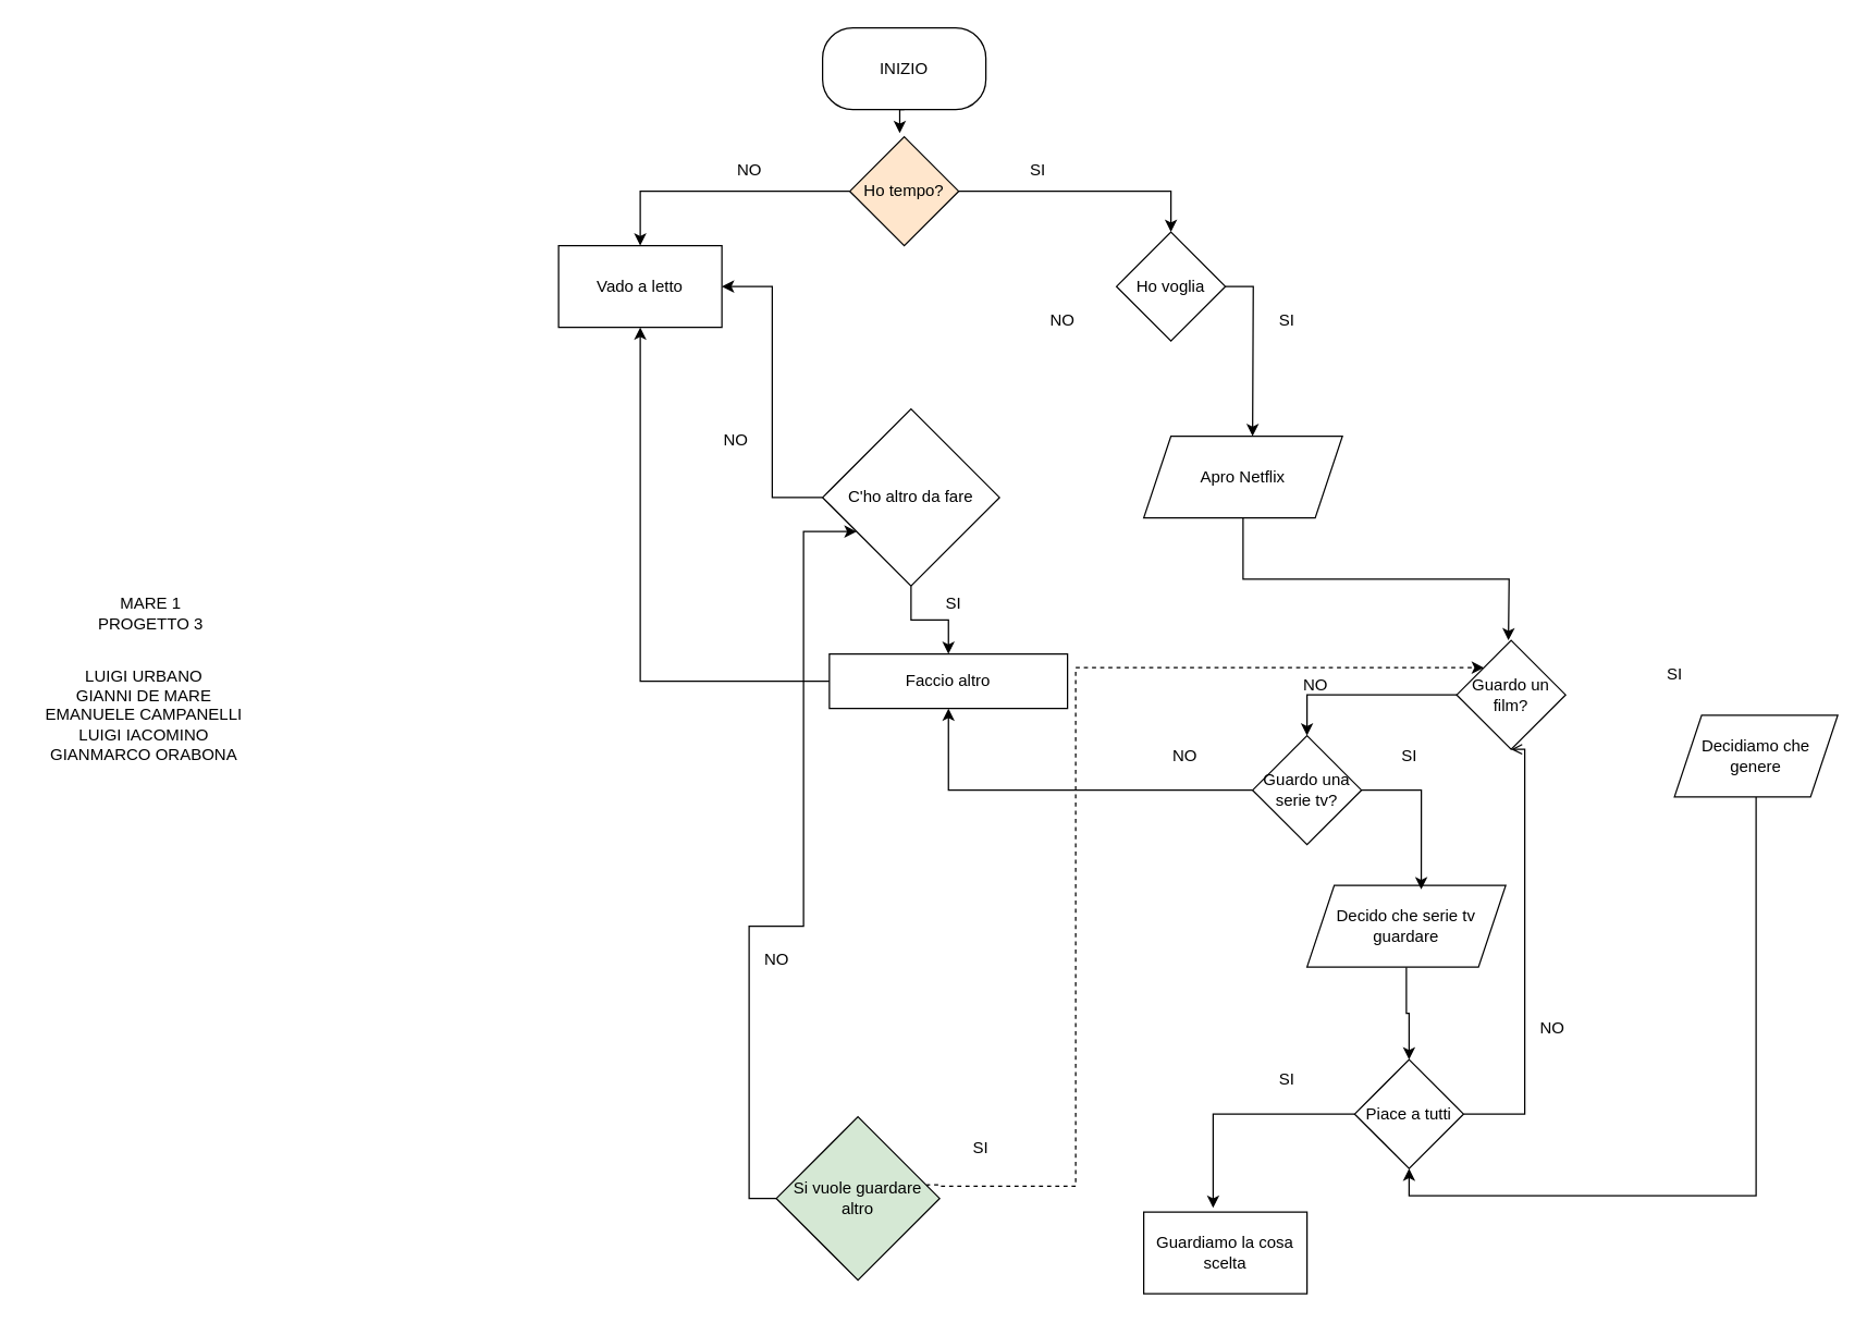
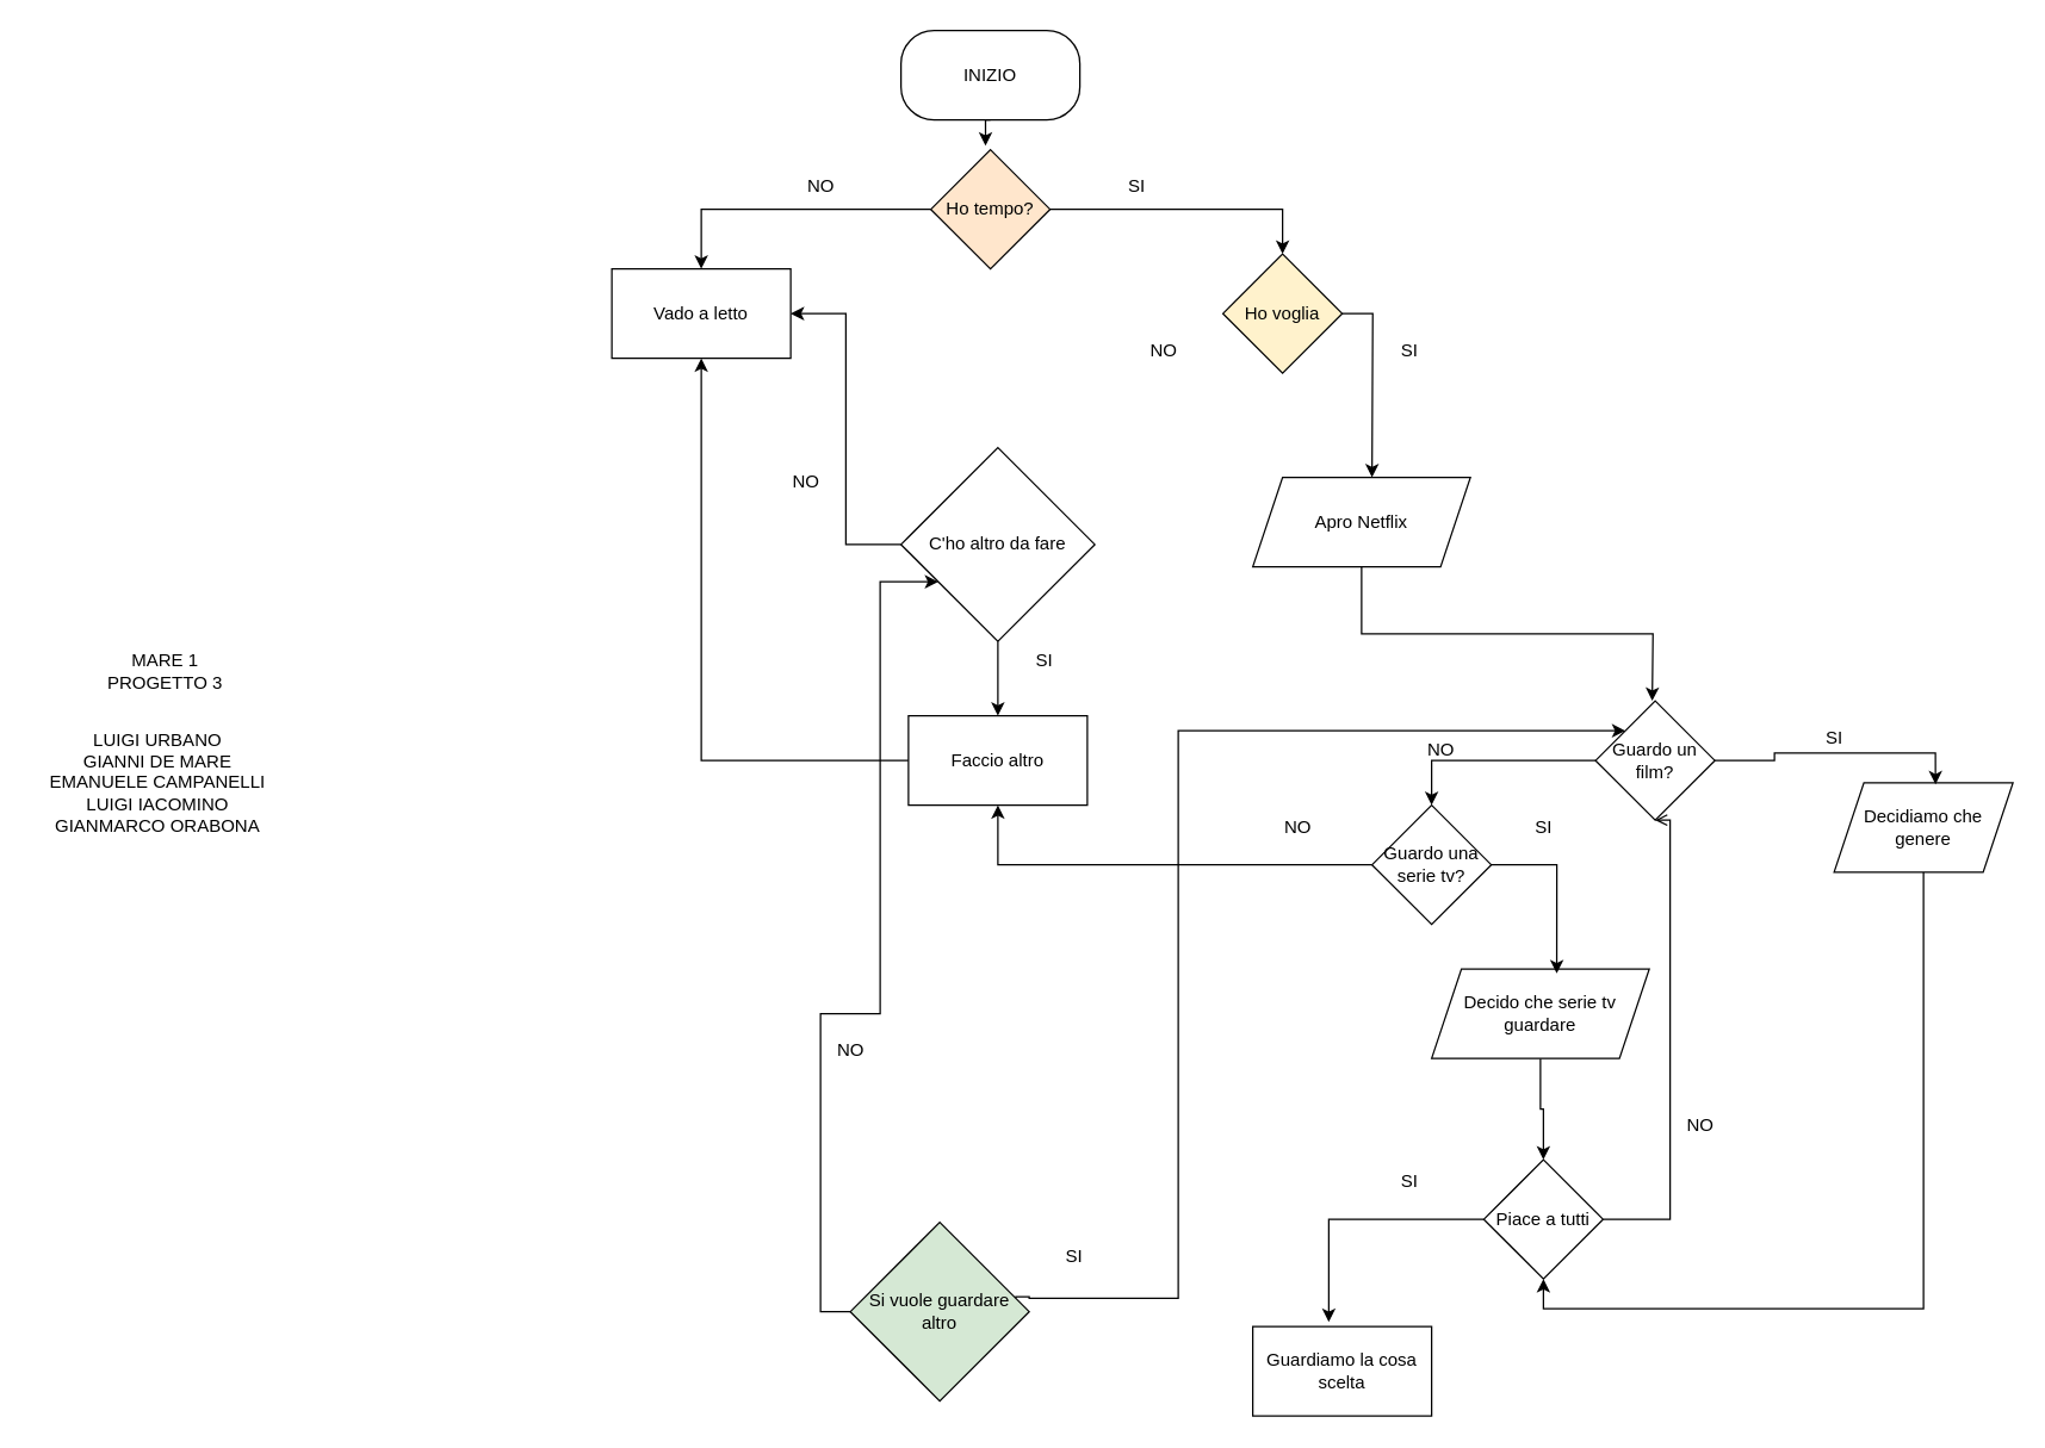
  <mxCell id="0" />
  <mxCell id="1" parent="0" />
  <mxCell id="2" value="INIZIO" style="rounded=1;whiteSpace=wrap;html=1;arcSize=37;" vertex="1" parent="1"><mxGeometry x="604" y="20" width="120" height="60" as="geometry" /></mxCell>
  <mxCell id="3" style="edgeStyle=orthogonalEdgeStyle;rounded=0;orthogonalLoop=1;jettySize=auto;html=1;exitX=0.5;exitY=1;exitDx=0;exitDy=0;entryX=0.5;entryY=0;entryDx=0;entryDy=0;" edge="1" parent="1" source="4"><mxGeometry relative="1" as="geometry"><mxPoint x="1108" y="470" as="targetPoint" /></mxGeometry></mxCell>
  <mxCell id="4" value="Apro Netflix" style="shape=parallelogram;perimeter=parallelogramPerimeter;whiteSpace=wrap;html=1;fixedSize=1;" vertex="1" parent="1"><mxGeometry x="840" y="320" width="146" height="60" as="geometry" /></mxCell>
  <mxCell id="5" value="SI" style="text;html=1;align=center;verticalAlign=middle;resizable=0;points=[];autosize=1;strokeColor=none;fillColor=none;" vertex="1" parent="1"><mxGeometry x="747" y="110" width="30" height="30" as="geometry" /></mxCell>
  <mxCell id="6" value="NO" style="text;html=1;align=center;verticalAlign=middle;resizable=0;points=[];autosize=1;strokeColor=none;fillColor=none;" vertex="1" parent="1"><mxGeometry x="530" y="110" width="40" height="30" as="geometry" /></mxCell>
  <mxCell id="7" value="" style="edgeStyle=orthogonalEdgeStyle;rounded=0;orthogonalLoop=1;jettySize=auto;html=1;exitX=0.5;exitY=1;exitDx=0;exitDy=0;entryX=0.459;entryY=-0.033;entryDx=0;entryDy=0;entryPerimeter=0;" edge="1" parent="1" source="2" target="9"><mxGeometry relative="1" as="geometry"><mxPoint x="664" y="80" as="sourcePoint" /><mxPoint x="663" y="238" as="targetPoint" /></mxGeometry></mxCell>
  <mxCell id="8" style="edgeStyle=orthogonalEdgeStyle;rounded=0;orthogonalLoop=1;jettySize=auto;html=1;exitX=0;exitY=0.5;exitDx=0;exitDy=0;entryX=0.5;entryY=0;entryDx=0;entryDy=0;" edge="1" parent="1" source="9" target="13"><mxGeometry relative="1" as="geometry" /></mxCell>
  <mxCell id="9" value="Ho tempo?" style="rhombus;whiteSpace=wrap;html=1;fillColor=#ffe6cc;" vertex="1" parent="1"><mxGeometry x="624" y="100" width="80" height="80" as="geometry" /></mxCell>
  <mxCell id="10" style="edgeStyle=orthogonalEdgeStyle;rounded=0;orthogonalLoop=1;jettySize=auto;html=1;exitX=1;exitY=0.5;exitDx=0;exitDy=0;" edge="1" parent="1" source="11"><mxGeometry relative="1" as="geometry"><mxPoint x="920" y="320" as="targetPoint" /></mxGeometry></mxCell>
- <mxCell id="11" value="Ho voglia" style="rhombus;whiteSpace=wrap;html=1;" vertex="1" parent="1"><mxGeometry x="820" y="170" width="80" height="80" as="geometry" /></mxCell>
+ <mxCell id="11" value="Ho voglia" style="rhombus;whiteSpace=wrap;html=1;fillColor=#fff2cc;" vertex="1" parent="1"><mxGeometry x="820" y="170" width="80" height="80" as="geometry" /></mxCell>
  <mxCell id="12" style="edgeStyle=orthogonalEdgeStyle;rounded=0;orthogonalLoop=1;jettySize=auto;html=1;exitX=1;exitY=0.5;exitDx=0;exitDy=0;entryX=0.5;entryY=0;entryDx=0;entryDy=0;" edge="1" parent="1" source="9" target="11"><mxGeometry relative="1" as="geometry" /></mxCell>
  <mxCell id="13" value="Vado a letto" style="rounded=0;whiteSpace=wrap;html=1;" vertex="1" parent="1"><mxGeometry x="410" y="180" width="120" height="60" as="geometry" /></mxCell>
  <mxCell id="14" value="NO" style="text;html=1;align=center;verticalAlign=middle;resizable=0;points=[];autosize=1;strokeColor=none;fillColor=none;" vertex="1" parent="1"><mxGeometry x="760" y="220" width="40" height="30" as="geometry" /></mxCell>
  <mxCell id="15" value="SI" style="text;html=1;align=center;verticalAlign=middle;resizable=0;points=[];autosize=1;strokeColor=none;fillColor=none;" vertex="1" parent="1"><mxGeometry x="930" y="220" width="30" height="30" as="geometry" /></mxCell>
  <mxCell id="16" style="edgeStyle=orthogonalEdgeStyle;rounded=0;orthogonalLoop=1;jettySize=auto;html=1;exitX=0.5;exitY=1;exitDx=0;exitDy=0;entryX=0.5;entryY=0;entryDx=0;entryDy=0;" edge="1" parent="1" source="17" target="21"><mxGeometry relative="1" as="geometry" /></mxCell>
  <mxCell id="17" value="C'ho altro da fare" style="rhombus;whiteSpace=wrap;html=1;" vertex="1" parent="1"><mxGeometry x="604" y="300" width="130" height="130" as="geometry" /></mxCell>
  <mxCell id="18" style="edgeStyle=orthogonalEdgeStyle;rounded=0;orthogonalLoop=1;jettySize=auto;html=1;exitX=0;exitY=0.5;exitDx=0;exitDy=0;entryX=1;entryY=0.5;entryDx=0;entryDy=0;" edge="1" parent="1" source="17" target="13"><mxGeometry relative="1" as="geometry" /></mxCell>
  <mxCell id="19" value="NO" style="text;html=1;align=center;verticalAlign=middle;resizable=0;points=[];autosize=1;strokeColor=none;fillColor=none;" vertex="1" parent="1"><mxGeometry x="520" y="308" width="40" height="30" as="geometry" /></mxCell>
  <mxCell id="20" style="edgeStyle=orthogonalEdgeStyle;rounded=0;orthogonalLoop=1;jettySize=auto;html=1;exitX=0;exitY=0.5;exitDx=0;exitDy=0;entryX=0.5;entryY=1;entryDx=0;entryDy=0;" edge="1" parent="1" source="21" target="13"><mxGeometry relative="1" as="geometry" /></mxCell>
- <mxCell id="21" value="Faccio altro" style="rounded=0;whiteSpace=wrap;html=1;" vertex="1" parent="1"><mxGeometry x="609" y="480" width="175" height="40" as="geometry" /></mxCell>
+ <mxCell id="21" value="Faccio altro" style="rounded=0;whiteSpace=wrap;html=1;" vertex="1" parent="1"><mxGeometry x="609" y="480" width="120" height="60" as="geometry" /></mxCell>
  <mxCell id="22" value="SI" style="text;html=1;align=center;verticalAlign=middle;resizable=0;points=[];autosize=1;strokeColor=none;fillColor=none;" vertex="1" parent="1"><mxGeometry x="685" y="428" width="30" height="30" as="geometry" /></mxCell>
  <mxCell id="23" style="edgeStyle=orthogonalEdgeStyle;rounded=0;orthogonalLoop=1;jettySize=auto;html=1;exitX=0;exitY=0.5;exitDx=0;exitDy=0;entryX=0.5;entryY=0;entryDx=0;entryDy=0;" edge="1" parent="1" source="24" target="28"><mxGeometry relative="1" as="geometry" /></mxCell>
  <mxCell id="24" value="Guardo un film?" style="rhombus;whiteSpace=wrap;html=1;" vertex="1" parent="1"><mxGeometry x="1070" y="470" width="80" height="80" as="geometry" /></mxCell>
  <mxCell id="25" value="SI" style="text;html=1;align=center;verticalAlign=middle;resizable=0;points=[];autosize=1;strokeColor=none;fillColor=none;" vertex="1" parent="1"><mxGeometry x="1215" y="480" width="30" height="30" as="geometry" /></mxCell>
  <mxCell id="26" value="NO" style="text;html=1;align=center;verticalAlign=middle;resizable=0;points=[];autosize=1;strokeColor=none;fillColor=none;" vertex="1" parent="1"><mxGeometry x="946" y="488" width="40" height="30" as="geometry" /></mxCell>
  <mxCell id="27" style="edgeStyle=orthogonalEdgeStyle;rounded=0;orthogonalLoop=1;jettySize=auto;html=1;exitX=0;exitY=0.5;exitDx=0;exitDy=0;entryX=0.5;entryY=1;entryDx=0;entryDy=0;" edge="1" parent="1" source="28" target="21"><mxGeometry relative="1" as="geometry" /></mxCell>
  <mxCell id="28" value="Guardo una serie tv?" style="rhombus;whiteSpace=wrap;html=1;" vertex="1" parent="1"><mxGeometry x="920" y="540" width="80" height="80" as="geometry" /></mxCell>
  <mxCell id="29" value="NO" style="text;html=1;align=center;verticalAlign=middle;resizable=0;points=[];autosize=1;strokeColor=none;fillColor=none;" vertex="1" parent="1"><mxGeometry x="850" y="540" width="40" height="30" as="geometry" /></mxCell>
  <mxCell id="30" value="SI" style="text;html=1;align=center;verticalAlign=middle;resizable=0;points=[];autosize=1;strokeColor=none;fillColor=none;" vertex="1" parent="1"><mxGeometry x="1020" y="540" width="30" height="30" as="geometry" /></mxCell>
  <mxCell id="31" style="edgeStyle=orthogonalEdgeStyle;rounded=0;orthogonalLoop=1;jettySize=auto;html=1;exitX=0.5;exitY=1;exitDx=0;exitDy=0;entryX=0.5;entryY=0;entryDx=0;entryDy=0;" edge="1" parent="1" source="32" target="35"><mxGeometry relative="1" as="geometry" /></mxCell>
  <mxCell id="32" value="Decido che serie tv guardare" style="shape=parallelogram;perimeter=parallelogramPerimeter;whiteSpace=wrap;html=1;fixedSize=1;" vertex="1" parent="1"><mxGeometry x="960" y="650" width="146" height="60" as="geometry" /></mxCell>
  <mxCell id="33" style="edgeStyle=orthogonalEdgeStyle;rounded=0;orthogonalLoop=1;jettySize=auto;html=1;exitX=1;exitY=0.5;exitDx=0;exitDy=0;entryX=0.575;entryY=0.05;entryDx=0;entryDy=0;entryPerimeter=0;" edge="1" parent="1" source="28" target="32"><mxGeometry relative="1" as="geometry" /></mxCell>
  <mxCell id="34" style="edgeStyle=orthogonalEdgeStyle;rounded=0;orthogonalLoop=1;jettySize=auto;html=1;exitX=1;exitY=0.5;exitDx=0;exitDy=0;entryX=0.5;entryY=1;entryDx=0;entryDy=0;endArrow=open;" edge="1" parent="1" source="35" target="24"><mxGeometry relative="1" as="geometry"><Array as="points"><mxPoint x="1120" y="818" /><mxPoint x="1120" y="550" /></Array></mxGeometry></mxCell>
  <mxCell id="35" value="Piace a tutti" style="rhombus;whiteSpace=wrap;html=1;" vertex="1" parent="1"><mxGeometry x="995" y="778" width="80" height="80" as="geometry" /></mxCell>
  <mxCell id="36" value="NO" style="text;html=1;align=center;verticalAlign=middle;resizable=0;points=[];autosize=1;strokeColor=none;fillColor=none;" vertex="1" parent="1"><mxGeometry x="1120" y="740" width="40" height="30" as="geometry" /></mxCell>
  <mxCell id="37" value="SI" style="text;html=1;align=center;verticalAlign=middle;resizable=0;points=[];autosize=1;strokeColor=none;fillColor=none;" vertex="1" parent="1"><mxGeometry x="930" y="778" width="30" height="30" as="geometry" /></mxCell>
  <mxCell id="38" value="Guardiamo la cosa scelta" style="rounded=0;whiteSpace=wrap;html=1;" vertex="1" parent="1"><mxGeometry x="840" y="890" width="120" height="60" as="geometry" /></mxCell>
  <mxCell id="39" style="edgeStyle=orthogonalEdgeStyle;rounded=0;orthogonalLoop=1;jettySize=auto;html=1;exitX=0;exitY=0.5;exitDx=0;exitDy=0;entryX=0.425;entryY=-0.05;entryDx=0;entryDy=0;entryPerimeter=0;" edge="1" parent="1" source="35" target="38"><mxGeometry relative="1" as="geometry" /></mxCell>
  <mxCell id="40" style="edgeStyle=orthogonalEdgeStyle;rounded=0;orthogonalLoop=1;jettySize=auto;html=1;exitX=0.5;exitY=1;exitDx=0;exitDy=0;entryX=0.5;entryY=1;entryDx=0;entryDy=0;" edge="1" parent="1" source="41" target="35"><mxGeometry relative="1" as="geometry" /></mxCell>
  <mxCell id="41" value="Decidiamo che genere" style="shape=parallelogram;perimeter=parallelogramPerimeter;whiteSpace=wrap;html=1;fixedSize=1;" vertex="1" parent="1"><mxGeometry x="1230" y="525" width="120" height="60" as="geometry" /></mxCell>
- <mxCell id="43" style="edgeStyle=orthogonalEdgeStyle;rounded=0;orthogonalLoop=1;jettySize=auto;html=1;exitX=0.925;exitY=0.425;exitDx=0;exitDy=0;entryX=0;entryY=0;entryDx=0;entryDy=0;exitPerimeter=0;dashed=1;" edge="1" parent="1" source="45" target="24"><mxGeometry relative="1" as="geometry"><mxPoint x="360" y="870" as="sourcePoint" /><mxPoint x="870" y="480" as="targetPoint" /><Array as="points"><mxPoint x="681" y="870" /><mxPoint x="690" y="870" /><mxPoint x="690" y="871" /><mxPoint x="790" y="871" /><mxPoint x="790" y="490" /></Array></mxGeometry></mxCell>
+ <mxCell id="42" style="edgeStyle=orthogonalEdgeStyle;rounded=0;orthogonalLoop=1;jettySize=auto;html=1;exitX=1;exitY=0.5;exitDx=0;exitDy=0;entryX=0.567;entryY=0.017;entryDx=0;entryDy=0;entryPerimeter=0;" edge="1" parent="1" source="24" target="41"><mxGeometry relative="1" as="geometry" /></mxCell>
+ <mxCell id="43" style="edgeStyle=orthogonalEdgeStyle;rounded=0;orthogonalLoop=1;jettySize=auto;html=1;exitX=0.925;exitY=0.425;exitDx=0;exitDy=0;entryX=0;entryY=0;entryDx=0;entryDy=0;exitPerimeter=0;" edge="1" parent="1" source="45" target="24"><mxGeometry relative="1" as="geometry"><mxPoint x="360" y="870" as="sourcePoint" /><mxPoint x="870" y="480" as="targetPoint" /><Array as="points"><mxPoint x="681" y="870" /><mxPoint x="690" y="870" /><mxPoint x="690" y="871" /><mxPoint x="790" y="871" /><mxPoint x="790" y="490" /></Array></mxGeometry></mxCell>
  <mxCell id="44" style="edgeStyle=orthogonalEdgeStyle;rounded=0;orthogonalLoop=1;jettySize=auto;html=1;exitX=0;exitY=0.5;exitDx=0;exitDy=0;" edge="1" parent="1" source="45" target="17"><mxGeometry relative="1" as="geometry"><Array as="points"><mxPoint x="550" y="880" /><mxPoint x="550" y="680" /><mxPoint x="590" y="680" /><mxPoint x="590" y="390" /></Array></mxGeometry></mxCell>
  <mxCell id="45" value="Si vuole guardare altro" style="rhombus;whiteSpace=wrap;html=1;fillColor=#d5e8d4;" vertex="1" parent="1"><mxGeometry x="570" y="820" width="120" height="120" as="geometry" /></mxCell>
  <mxCell id="46" value="SI" style="text;html=1;align=center;verticalAlign=middle;resizable=0;points=[];autosize=1;strokeColor=none;fillColor=none;" vertex="1" parent="1"><mxGeometry x="705" y="828" width="30" height="30" as="geometry" /></mxCell>
  <mxCell id="47" value="NO" style="text;html=1;align=center;verticalAlign=middle;resizable=0;points=[];autosize=1;strokeColor=none;fillColor=none;" vertex="1" parent="1"><mxGeometry x="550" y="690" width="40" height="30" as="geometry" /></mxCell>
  <mxCell id="48" value="MARE 1&lt;br&gt;PROGETTO 3" style="text;html=1;align=center;verticalAlign=middle;resizable=0;points=[];autosize=1;strokeColor=none;fillColor=none;" vertex="1" parent="1"><mxGeometry x="60" y="430" width="100" height="40" as="geometry" /></mxCell>
  <mxCell id="49" value="LUIGI URBANO&lt;br&gt;GIANNI DE MARE&lt;br&gt;EMANUELE CAMPANELLI&lt;br&gt;LUIGI IACOMINO&lt;br&gt;GIANMARCO ORABONA" style="text;html=1;align=center;verticalAlign=middle;resizable=0;points=[];autosize=1;strokeColor=none;fillColor=none;" vertex="1" parent="1"><mxGeometry x="20" y="480" width="170" height="90" as="geometry" /></mxCell>
